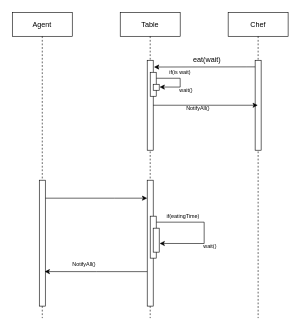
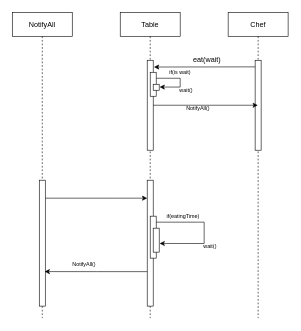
  <mxCell id="0" />
  <mxCell id="1" parent="0" />
- <mxCell id="2" value="Agent" style="shape=umlLifeline;perimeter=lifelinePerimeter;container=1;collapsible=0;recursiveResize=0;rounded=0;shadow=0;strokeWidth=1;" parent="1" vertex="1"><mxGeometry x="20" y="20" width="100" height="510" as="geometry" /></mxCell>
+ <mxCell id="2" value="NotifyAll" style="shape=umlLifeline;perimeter=lifelinePerimeter;container=1;collapsible=0;recursiveResize=0;rounded=0;shadow=0;strokeWidth=1;" parent="1" vertex="1"><mxGeometry x="20" y="20" width="100" height="510" as="geometry" /></mxCell>
  <mxCell id="3" value="Table" style="shape=umlLifeline;perimeter=lifelinePerimeter;container=1;collapsible=0;recursiveResize=0;rounded=0;shadow=0;strokeWidth=1;" parent="1" vertex="1"><mxGeometry x="200" y="20" width="100" height="510" as="geometry" /></mxCell>
  <mxCell id="4" value="" style="points=[];perimeter=orthogonalPerimeter;rounded=0;shadow=0;strokeWidth=1;" parent="3" vertex="1"><mxGeometry x="45" y="80" width="10" height="150" as="geometry" /></mxCell>
  <mxCell id="5" style="edgeStyle=orthogonalEdgeStyle;rounded=0;orthogonalLoop=1;jettySize=auto;html=1;entryX=1.067;entryY=0.467;entryDx=0;entryDy=0;entryPerimeter=0;" edge="1" parent="3" source="6" target="7"><mxGeometry relative="1" as="geometry"><Array as="points"><mxPoint x="100" y="110" /><mxPoint x="100" y="125" /></Array></mxGeometry></mxCell>
  <mxCell id="6" value="" style="points=[];perimeter=orthogonalPerimeter;rounded=0;shadow=0;strokeWidth=1;" vertex="1" parent="3"><mxGeometry x="50" y="100" width="10" height="40" as="geometry" /></mxCell>
  <mxCell id="7" value="" style="points=[];perimeter=orthogonalPerimeter;rounded=0;shadow=0;strokeWidth=1;" vertex="1" parent="3"><mxGeometry x="55" y="120" width="10" height="10" as="geometry" /></mxCell>
  <mxCell id="8" value="" style="points=[];perimeter=orthogonalPerimeter;rounded=0;shadow=0;strokeWidth=1;" vertex="1" parent="3"><mxGeometry x="45" y="280" width="10" height="210" as="geometry" /></mxCell>
  <mxCell id="9" value="Chef" style="shape=umlLifeline;perimeter=lifelinePerimeter;container=1;collapsible=0;recursiveResize=0;rounded=0;shadow=0;strokeWidth=1;" vertex="1" parent="1"><mxGeometry x="380" y="20" width="100" height="510" as="geometry" /></mxCell>
  <mxCell id="10" value="" style="points=[];perimeter=orthogonalPerimeter;rounded=0;shadow=0;strokeWidth=1;" vertex="1" parent="9"><mxGeometry x="45" y="80" width="10" height="150" as="geometry" /></mxCell>
  <mxCell id="11" style="edgeStyle=orthogonalEdgeStyle;rounded=0;orthogonalLoop=1;jettySize=auto;html=1;" edge="1" parent="1" source="12" target="8"><mxGeometry relative="1" as="geometry"><Array as="points"><mxPoint x="190" y="330" /><mxPoint x="190" y="330" /></Array></mxGeometry></mxCell>
  <mxCell id="12" value="" style="points=[];perimeter=orthogonalPerimeter;rounded=0;shadow=0;strokeWidth=1;" vertex="1" parent="1"><mxGeometry x="65" y="300" width="10" height="210" as="geometry" /></mxCell>
  <mxCell id="13" value="eat(wait)" style="text;html=1;strokeColor=none;fillColor=none;align=center;verticalAlign=middle;whiteSpace=wrap;rounded=0;" vertex="1" parent="1"><mxGeometry x="300" y="90" width="90" height="20" as="geometry" /></mxCell>
  <mxCell id="14" value="&lt;font style=&quot;font-size: 9px&quot;&gt;wait()&lt;/font&gt;" style="text;html=1;strokeColor=none;fillColor=none;align=center;verticalAlign=middle;whiteSpace=wrap;rounded=0;" vertex="1" parent="1"><mxGeometry x="290" y="140" width="40" height="20" as="geometry" /></mxCell>
  <mxCell id="15" value="&lt;font style=&quot;font-size: 9px&quot;&gt;if(is wait)&lt;/font&gt;" style="text;html=1;strokeColor=none;fillColor=none;align=center;verticalAlign=middle;whiteSpace=wrap;rounded=0;" vertex="1" parent="1"><mxGeometry x="250" y="110" width="100" height="20" as="geometry" /></mxCell>
  <mxCell id="16" style="edgeStyle=orthogonalEdgeStyle;rounded=0;orthogonalLoop=1;jettySize=auto;html=1;entryX=1.067;entryY=0.639;entryDx=0;entryDy=0;entryPerimeter=0;" edge="1" parent="1" source="17" target="18"><mxGeometry relative="1" as="geometry"><Array as="points"><mxPoint x="255" y="370" /><mxPoint x="340" y="370" /><mxPoint x="340" y="406" /></Array></mxGeometry></mxCell>
  <mxCell id="17" value="" style="points=[];perimeter=orthogonalPerimeter;rounded=0;shadow=0;strokeWidth=1;" vertex="1" parent="1"><mxGeometry x="250" y="360" width="10" height="70" as="geometry" /></mxCell>
  <mxCell id="18" value="" style="points=[];perimeter=orthogonalPerimeter;rounded=0;shadow=0;strokeWidth=1;" vertex="1" parent="1"><mxGeometry x="255" y="380" width="10" height="40" as="geometry" /></mxCell>
  <mxCell id="19" value="&lt;font style=&quot;font-size: 9px&quot;&gt;if(eatingTime)&lt;/font&gt;" style="text;html=1;strokeColor=none;fillColor=none;align=center;verticalAlign=middle;whiteSpace=wrap;rounded=0;" vertex="1" parent="1"><mxGeometry x="285" y="350" width="40" height="20" as="geometry" /></mxCell>
  <mxCell id="20" value="&lt;font style=&quot;font-size: 9px&quot;&gt;wait()&lt;/font&gt;" style="text;html=1;strokeColor=none;fillColor=none;align=center;verticalAlign=middle;whiteSpace=wrap;rounded=0;" vertex="1" parent="1"><mxGeometry x="330" y="400" width="40" height="20" as="geometry" /></mxCell>
  <mxCell id="21" value="&lt;font style=&quot;font-size: 9px&quot;&gt;NotifyAll()&lt;/font&gt;" style="text;html=1;strokeColor=none;fillColor=none;align=center;verticalAlign=middle;whiteSpace=wrap;rounded=0;" vertex="1" parent="1"><mxGeometry x="120" y="430" width="40" height="20" as="geometry" /></mxCell>
  <mxCell id="22" style="edgeStyle=orthogonalEdgeStyle;rounded=0;orthogonalLoop=1;jettySize=auto;html=1;entryX=0.063;entryY=0.064;entryDx=0;entryDy=0;entryPerimeter=0;" edge="1" parent="1" source="10" target="15"><mxGeometry relative="1" as="geometry"><Array as="points"><mxPoint x="410" y="111" /><mxPoint x="410" y="111" /></Array></mxGeometry></mxCell>
  <mxCell id="23" style="edgeStyle=orthogonalEdgeStyle;rounded=0;orthogonalLoop=1;jettySize=auto;html=1;" edge="1" parent="1" source="4" target="9"><mxGeometry relative="1" as="geometry"><mxPoint x="260.29" y="209" as="targetPoint" /><Array as="points"><mxPoint x="380" y="190" /><mxPoint x="380" y="190" /></Array></mxGeometry></mxCell>
  <mxCell id="24" value="&lt;font style=&quot;font-size: 9px&quot;&gt;NotifyAll()&lt;/font&gt;" style="text;html=1;strokeColor=none;fillColor=none;align=center;verticalAlign=middle;whiteSpace=wrap;rounded=0;" vertex="1" parent="1"><mxGeometry x="310" y="170" width="40" height="20" as="geometry" /></mxCell>
  <mxCell id="25" style="edgeStyle=orthogonalEdgeStyle;rounded=0;orthogonalLoop=1;jettySize=auto;html=1;entryX=0.9;entryY=0.726;entryDx=0;entryDy=0;entryPerimeter=0;" edge="1" parent="1" source="8" target="12"><mxGeometry relative="1" as="geometry"><Array as="points"><mxPoint x="160" y="452" /></Array></mxGeometry></mxCell>
